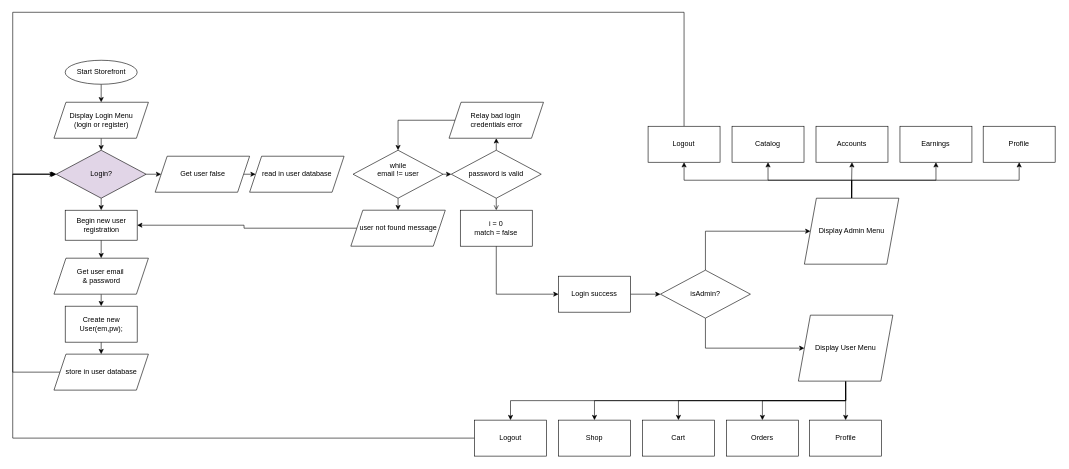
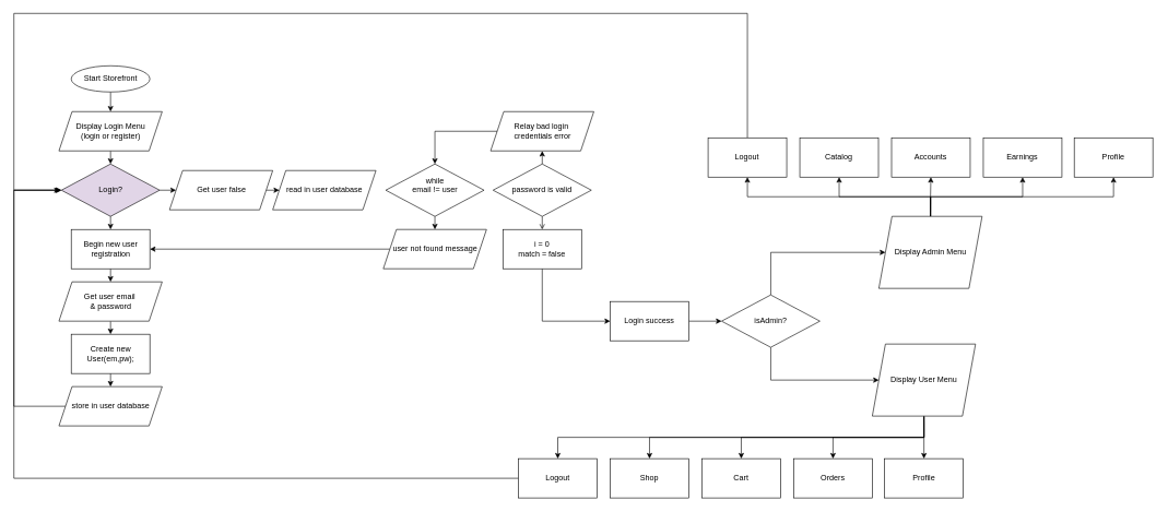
  <mxCell id="0" />
  <mxCell id="1" parent="0" />
  <mxCell id="2" style="edgeStyle=orthogonalEdgeStyle;rounded=0;orthogonalLoop=1;jettySize=auto;html=1;exitX=0.5;exitY=1;exitDx=0;exitDy=0;entryX=0.5;entryY=0;entryDx=0;entryDy=0;" parent="1" source="3" target="8" edge="1"><mxGeometry relative="1" as="geometry" /></mxCell>
  <mxCell id="3" value="Start Storefront" style="ellipse;whiteSpace=wrap;html=1;" parent="1" vertex="1"><mxGeometry x="107.5" y="100" width="120" height="40" as="geometry" /></mxCell>
  <mxCell id="4" style="edgeStyle=orthogonalEdgeStyle;rounded=0;orthogonalLoop=1;jettySize=auto;html=1;exitX=1;exitY=0.5;exitDx=0;exitDy=0;entryX=0;entryY=0.5;entryDx=0;entryDy=0;" parent="1" source="6" target="10" edge="1"><mxGeometry relative="1" as="geometry" /></mxCell>
  <mxCell id="5" style="edgeStyle=orthogonalEdgeStyle;rounded=0;orthogonalLoop=1;jettySize=auto;html=1;exitX=0.5;exitY=1;exitDx=0;exitDy=0;entryX=0.5;entryY=0;entryDx=0;entryDy=0;" parent="1" source="6" target="23" edge="1"><mxGeometry relative="1" as="geometry" /></mxCell>
  <mxCell id="6" value="Login?" style="rhombus;whiteSpace=wrap;html=1;fillColor=#e1d5e7;" parent="1" vertex="1"><mxGeometry x="92.5" y="250" width="150" height="80" as="geometry" /></mxCell>
  <mxCell id="7" style="edgeStyle=orthogonalEdgeStyle;rounded=0;orthogonalLoop=1;jettySize=auto;html=1;exitX=0.5;exitY=1;exitDx=0;exitDy=0;entryX=0.5;entryY=0;entryDx=0;entryDy=0;" parent="1" source="8" target="6" edge="1"><mxGeometry relative="1" as="geometry" /></mxCell>
  <mxCell id="8" value="Display Login Menu&lt;div&gt;(login or register)&lt;/div&gt;" style="shape=parallelogram;perimeter=parallelogramPerimeter;whiteSpace=wrap;html=1;fixedSize=1;" parent="1" vertex="1"><mxGeometry x="88.75" y="170" width="157.5" height="60" as="geometry" /></mxCell>
  <mxCell id="9" style="edgeStyle=orthogonalEdgeStyle;rounded=0;orthogonalLoop=1;jettySize=auto;html=1;exitX=1;exitY=0.5;exitDx=0;exitDy=0;entryX=0;entryY=0.5;entryDx=0;entryDy=0;" parent="1" source="10" target="11" edge="1"><mxGeometry relative="1" as="geometry" /></mxCell>
  <mxCell id="10" value="Get user false" style="shape=parallelogram;perimeter=parallelogramPerimeter;whiteSpace=wrap;html=1;fixedSize=1;" parent="1" vertex="1"><mxGeometry x="257.5" y="260" width="157.5" height="60" as="geometry" /></mxCell>
  <mxCell id="11" value="read in user database" style="shape=parallelogram;perimeter=parallelogramPerimeter;whiteSpace=wrap;html=1;fixedSize=1;" parent="1" vertex="1"><mxGeometry x="415" y="260" width="157.5" height="60" as="geometry" /></mxCell>
- <mxCell id="12" style="edgeStyle=orthogonalEdgeStyle;rounded=0;orthogonalLoop=1;jettySize=auto;html=1;exitX=1;exitY=0.5;exitDx=0;exitDy=0;entryX=0;entryY=0.5;entryDx=0;entryDy=0;" parent="1" source="14" target="19" edge="1"><mxGeometry relative="1" as="geometry" /></mxCell>
  <mxCell id="13" style="edgeStyle=orthogonalEdgeStyle;rounded=0;orthogonalLoop=1;jettySize=auto;html=1;exitX=0.5;exitY=1;exitDx=0;exitDy=0;entryX=0.5;entryY=0;entryDx=0;entryDy=0;" parent="1" source="14" target="31" edge="1"><mxGeometry relative="1" as="geometry" /></mxCell>
  <mxCell id="14" value="while&lt;div&gt;email != user&lt;/div&gt;&lt;div&gt;&lt;br&gt;&lt;/div&gt;" style="rhombus;whiteSpace=wrap;html=1;" parent="1" vertex="1"><mxGeometry x="587.5" y="250" width="150" height="80" as="geometry" /></mxCell>
  <mxCell id="15" style="edgeStyle=orthogonalEdgeStyle;rounded=0;orthogonalLoop=1;jettySize=auto;html=1;exitX=1;exitY=0.5;exitDx=0;exitDy=0;entryX=0;entryY=0.5;entryDx=0;entryDy=0;" parent="1" source="16" target="42" edge="1"><mxGeometry relative="1" as="geometry" /></mxCell>
  <mxCell id="16" value="Login success" style="rounded=0;whiteSpace=wrap;html=1;" parent="1" vertex="1"><mxGeometry x="930" y="460" width="120" height="60" as="geometry" /></mxCell>
  <mxCell id="17" style="edgeStyle=orthogonalEdgeStyle;rounded=0;orthogonalLoop=1;jettySize=auto;html=1;exitX=0.5;exitY=0;exitDx=0;exitDy=0;entryX=0.5;entryY=1;entryDx=0;entryDy=0;" parent="1" source="19" target="21" edge="1"><mxGeometry relative="1" as="geometry" /></mxCell>
  <mxCell id="18" style="edgeStyle=orthogonalEdgeStyle;rounded=0;orthogonalLoop=1;jettySize=auto;html=1;exitX=0.5;exitY=1;exitDx=0;exitDy=0;entryX=0.5;entryY=0;entryDx=0;entryDy=0;endArrow=open;" parent="1" source="19" target="39" edge="1"><mxGeometry relative="1" as="geometry" /></mxCell>
  <mxCell id="19" value="password is valid" style="rhombus;whiteSpace=wrap;html=1;" parent="1" vertex="1"><mxGeometry x="751.25" y="250" width="150" height="80" as="geometry" /></mxCell>
  <mxCell id="20" style="edgeStyle=orthogonalEdgeStyle;rounded=0;orthogonalLoop=1;jettySize=auto;html=1;exitX=0;exitY=0.5;exitDx=0;exitDy=0;entryX=0.5;entryY=0;entryDx=0;entryDy=0;" parent="1" source="21" target="14" edge="1"><mxGeometry relative="1" as="geometry" /></mxCell>
  <mxCell id="21" value="Relay bad login&amp;nbsp;&lt;div&gt;credentials error&lt;/div&gt;" style="shape=parallelogram;perimeter=parallelogramPerimeter;whiteSpace=wrap;html=1;fixedSize=1;" parent="1" vertex="1"><mxGeometry x="747.5" y="170" width="157.5" height="60" as="geometry" /></mxCell>
  <mxCell id="22" style="edgeStyle=orthogonalEdgeStyle;rounded=0;orthogonalLoop=1;jettySize=auto;html=1;exitX=0.5;exitY=1;exitDx=0;exitDy=0;entryX=0.5;entryY=0;entryDx=0;entryDy=0;" parent="1" source="23" target="27" edge="1"><mxGeometry relative="1" as="geometry" /></mxCell>
- <mxCell id="23" value="Begin new user registration" style="rounded=0;whiteSpace=wrap;html=1;" parent="1" vertex="1"><mxGeometry x="107.5" y="350" width="120" height="50" as="geometry" /></mxCell>
+ <mxCell id="23" value="Begin new user registration" style="rounded=0;whiteSpace=wrap;html=1;" parent="1" vertex="1"><mxGeometry x="107.5" y="350" width="120" height="60" as="geometry" /></mxCell>
  <mxCell id="24" style="edgeStyle=orthogonalEdgeStyle;rounded=0;orthogonalLoop=1;jettySize=auto;html=1;exitX=0.5;exitY=1;exitDx=0;exitDy=0;entryX=0.5;entryY=0;entryDx=0;entryDy=0;" parent="1" source="25" target="29" edge="1"><mxGeometry relative="1" as="geometry" /></mxCell>
  <mxCell id="25" value="Create new User(em,pw);" style="rounded=0;whiteSpace=wrap;html=1;" parent="1" vertex="1"><mxGeometry x="107.5" y="510" width="120" height="60" as="geometry" /></mxCell>
  <mxCell id="26" style="edgeStyle=orthogonalEdgeStyle;rounded=0;orthogonalLoop=1;jettySize=auto;html=1;exitX=0.5;exitY=1;exitDx=0;exitDy=0;entryX=0.5;entryY=0;entryDx=0;entryDy=0;" parent="1" source="27" target="25" edge="1"><mxGeometry relative="1" as="geometry" /></mxCell>
  <mxCell id="27" value="Get user email&amp;nbsp;&lt;div&gt;&amp;amp; password&lt;/div&gt;" style="shape=parallelogram;perimeter=parallelogramPerimeter;whiteSpace=wrap;html=1;fixedSize=1;" parent="1" vertex="1"><mxGeometry x="88.75" y="430" width="157.5" height="60" as="geometry" /></mxCell>
  <mxCell id="28" style="edgeStyle=orthogonalEdgeStyle;rounded=0;orthogonalLoop=1;jettySize=auto;html=1;exitX=0;exitY=0.5;exitDx=0;exitDy=0;entryX=0;entryY=0.5;entryDx=0;entryDy=0;" parent="1" source="29" target="6" edge="1"><mxGeometry relative="1" as="geometry"><Array as="points"><mxPoint x="20" y="620" /><mxPoint x="20" y="290" /></Array></mxGeometry></mxCell>
  <mxCell id="29" value="store in user database" style="shape=parallelogram;perimeter=parallelogramPerimeter;whiteSpace=wrap;html=1;fixedSize=1;" parent="1" vertex="1"><mxGeometry x="88.75" y="590" width="157.5" height="60" as="geometry" /></mxCell>
  <mxCell id="30" style="edgeStyle=orthogonalEdgeStyle;rounded=0;orthogonalLoop=1;jettySize=auto;html=1;exitX=0;exitY=0.5;exitDx=0;exitDy=0;entryX=1;entryY=0.5;entryDx=0;entryDy=0;" parent="1" source="31" target="23" edge="1"><mxGeometry relative="1" as="geometry" /></mxCell>
  <mxCell id="31" value="user not found message" style="shape=parallelogram;perimeter=parallelogramPerimeter;whiteSpace=wrap;html=1;fixedSize=1;" parent="1" vertex="1"><mxGeometry x="583.75" y="350" width="157.5" height="60" as="geometry" /></mxCell>
  <mxCell id="32" value="" style="edgeStyle=orthogonalEdgeStyle;rounded=0;orthogonalLoop=1;jettySize=auto;html=1;" parent="1" source="37" target="43" edge="1"><mxGeometry relative="1" as="geometry" /></mxCell>
  <mxCell id="33" style="edgeStyle=orthogonalEdgeStyle;rounded=0;orthogonalLoop=1;jettySize=auto;html=1;exitX=0.5;exitY=1;exitDx=0;exitDy=0;entryX=0.5;entryY=0;entryDx=0;entryDy=0;" parent="1" source="37" target="44" edge="1"><mxGeometry relative="1" as="geometry" /></mxCell>
  <mxCell id="34" style="edgeStyle=orthogonalEdgeStyle;rounded=0;orthogonalLoop=1;jettySize=auto;html=1;exitX=0.5;exitY=1;exitDx=0;exitDy=0;" parent="1" source="37" target="45" edge="1"><mxGeometry relative="1" as="geometry" /></mxCell>
  <mxCell id="35" style="edgeStyle=orthogonalEdgeStyle;rounded=0;orthogonalLoop=1;jettySize=auto;html=1;exitX=0.5;exitY=1;exitDx=0;exitDy=0;entryX=0.5;entryY=0;entryDx=0;entryDy=0;" parent="1" source="37" target="46" edge="1"><mxGeometry relative="1" as="geometry" /></mxCell>
  <mxCell id="36" style="edgeStyle=orthogonalEdgeStyle;rounded=0;orthogonalLoop=1;jettySize=auto;html=1;exitX=0.5;exitY=1;exitDx=0;exitDy=0;" parent="1" source="37" target="48" edge="1"><mxGeometry relative="1" as="geometry" /></mxCell>
  <mxCell id="37" value="Display User Menu" style="shape=parallelogram;perimeter=parallelogramPerimeter;whiteSpace=wrap;html=1;fixedSize=1;" parent="1" vertex="1"><mxGeometry x="1330" y="525" width="157.5" height="110" as="geometry" /></mxCell>
  <mxCell id="38" style="edgeStyle=orthogonalEdgeStyle;rounded=0;orthogonalLoop=1;jettySize=auto;html=1;exitX=0.5;exitY=1;exitDx=0;exitDy=0;entryX=0;entryY=0.5;entryDx=0;entryDy=0;" parent="1" source="39" target="16" edge="1"><mxGeometry relative="1" as="geometry"><mxPoint x="826.25" y="450" as="targetPoint" /></mxGeometry></mxCell>
  <mxCell id="39" value="i = 0&lt;div&gt;match = false&lt;/div&gt;" style="rounded=0;whiteSpace=wrap;html=1;" parent="1" vertex="1"><mxGeometry x="766.25" y="350" width="120" height="60" as="geometry" /></mxCell>
  <mxCell id="40" style="edgeStyle=orthogonalEdgeStyle;rounded=0;orthogonalLoop=1;jettySize=auto;html=1;exitX=0.5;exitY=1;exitDx=0;exitDy=0;entryX=0;entryY=0.5;entryDx=0;entryDy=0;" parent="1" source="42" target="37" edge="1"><mxGeometry relative="1" as="geometry" /></mxCell>
  <mxCell id="41" style="edgeStyle=orthogonalEdgeStyle;rounded=0;orthogonalLoop=1;jettySize=auto;html=1;exitX=0.5;exitY=0;exitDx=0;exitDy=0;entryX=0;entryY=0.5;entryDx=0;entryDy=0;" edge="1" parent="1" source="42" target="54"><mxGeometry relative="1" as="geometry"><Array as="points"><mxPoint x="1175" y="385" /></Array></mxGeometry></mxCell>
  <mxCell id="42" value="isAdmin?" style="rhombus;whiteSpace=wrap;html=1;" parent="1" vertex="1"><mxGeometry x="1100" y="450" width="150" height="80" as="geometry" /></mxCell>
  <mxCell id="43" value="Profile" style="rounded=0;whiteSpace=wrap;html=1;" parent="1" vertex="1"><mxGeometry x="1348.75" y="700" width="120" height="60" as="geometry" /></mxCell>
  <mxCell id="44" value="Orders" style="rounded=0;whiteSpace=wrap;html=1;" parent="1" vertex="1"><mxGeometry x="1210" y="700" width="120" height="60" as="geometry" /></mxCell>
  <mxCell id="45" value="Cart" style="rounded=0;whiteSpace=wrap;html=1;" parent="1" vertex="1"><mxGeometry x="1070" y="700" width="120" height="60" as="geometry" /></mxCell>
  <mxCell id="46" value="Shop" style="rounded=0;whiteSpace=wrap;html=1;" parent="1" vertex="1"><mxGeometry x="930" y="700" width="120" height="60" as="geometry" /></mxCell>
  <mxCell id="47" style="edgeStyle=orthogonalEdgeStyle;rounded=0;orthogonalLoop=1;jettySize=auto;html=1;exitX=0;exitY=0.5;exitDx=0;exitDy=0;" parent="1" source="48" edge="1"><mxGeometry relative="1" as="geometry"><mxPoint x="90" y="290" as="targetPoint" /><Array as="points"><mxPoint x="20" y="730" /><mxPoint x="20" y="290" /></Array></mxGeometry></mxCell>
  <mxCell id="48" value="Logout" style="rounded=0;whiteSpace=wrap;html=1;" parent="1" vertex="1"><mxGeometry x="790" y="700" width="120" height="60" as="geometry" /></mxCell>
  <mxCell id="49" style="edgeStyle=orthogonalEdgeStyle;rounded=0;orthogonalLoop=1;jettySize=auto;html=1;exitX=0.5;exitY=0;exitDx=0;exitDy=0;entryX=0.5;entryY=1;entryDx=0;entryDy=0;" edge="1" parent="1" source="54" target="57"><mxGeometry relative="1" as="geometry" /></mxCell>
  <mxCell id="50" style="edgeStyle=orthogonalEdgeStyle;rounded=0;orthogonalLoop=1;jettySize=auto;html=1;exitX=0.5;exitY=0;exitDx=0;exitDy=0;entryX=0.5;entryY=1;entryDx=0;entryDy=0;" edge="1" parent="1" source="54" target="56"><mxGeometry relative="1" as="geometry" /></mxCell>
  <mxCell id="51" style="edgeStyle=orthogonalEdgeStyle;rounded=0;orthogonalLoop=1;jettySize=auto;html=1;exitX=0.5;exitY=0;exitDx=0;exitDy=0;entryX=0.5;entryY=1;entryDx=0;entryDy=0;" edge="1" parent="1" source="54" target="55"><mxGeometry relative="1" as="geometry" /></mxCell>
  <mxCell id="52" style="edgeStyle=orthogonalEdgeStyle;rounded=0;orthogonalLoop=1;jettySize=auto;html=1;exitX=0.5;exitY=0;exitDx=0;exitDy=0;entryX=0.5;entryY=1;entryDx=0;entryDy=0;" edge="1" parent="1" source="54" target="58"><mxGeometry relative="1" as="geometry" /></mxCell>
  <mxCell id="53" style="edgeStyle=orthogonalEdgeStyle;rounded=0;orthogonalLoop=1;jettySize=auto;html=1;exitX=0.5;exitY=0;exitDx=0;exitDy=0;entryX=0.5;entryY=1;entryDx=0;entryDy=0;" edge="1" parent="1" source="54" target="60"><mxGeometry relative="1" as="geometry" /></mxCell>
  <mxCell id="54" value="Display Admin Menu" style="shape=parallelogram;perimeter=parallelogramPerimeter;whiteSpace=wrap;html=1;fixedSize=1;" vertex="1" parent="1"><mxGeometry x="1340" y="330" width="157.5" height="110" as="geometry" /></mxCell>
  <mxCell id="55" value="Profile" style="rounded=0;whiteSpace=wrap;html=1;" vertex="1" parent="1"><mxGeometry x="1638.12" y="210" width="120" height="60" as="geometry" /></mxCell>
  <mxCell id="56" value="Earnings" style="rounded=0;whiteSpace=wrap;html=1;" vertex="1" parent="1"><mxGeometry x="1499.37" y="210" width="120" height="60" as="geometry" /></mxCell>
  <mxCell id="57" value="Accounts" style="rounded=0;whiteSpace=wrap;html=1;" vertex="1" parent="1"><mxGeometry x="1359.37" y="210" width="120" height="60" as="geometry" /></mxCell>
  <mxCell id="58" value="Catalog" style="rounded=0;whiteSpace=wrap;html=1;" vertex="1" parent="1"><mxGeometry x="1219.37" y="210" width="120" height="60" as="geometry" /></mxCell>
  <mxCell id="59" style="edgeStyle=orthogonalEdgeStyle;rounded=0;orthogonalLoop=1;jettySize=auto;html=1;exitX=0.5;exitY=0;exitDx=0;exitDy=0;entryX=0;entryY=0.5;entryDx=0;entryDy=0;" edge="1" parent="1" source="60" target="6"><mxGeometry relative="1" as="geometry"><Array as="points"><mxPoint x="1139" y="20" /><mxPoint x="20" y="20" /><mxPoint x="20" y="290" /></Array></mxGeometry></mxCell>
  <mxCell id="60" value="Logout" style="rounded=0;whiteSpace=wrap;html=1;" vertex="1" parent="1"><mxGeometry x="1079.37" y="210" width="120" height="60" as="geometry" /></mxCell>
